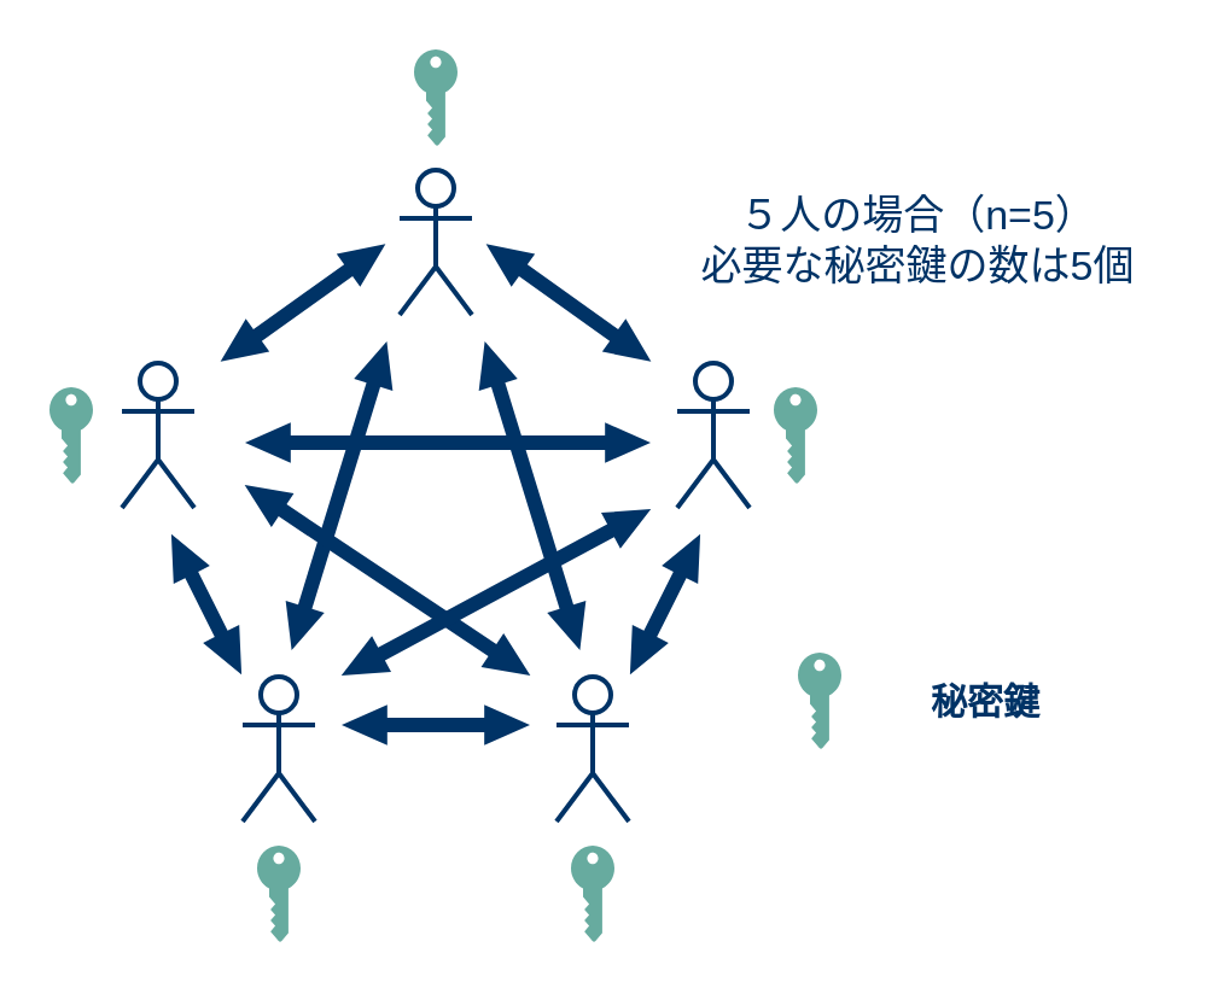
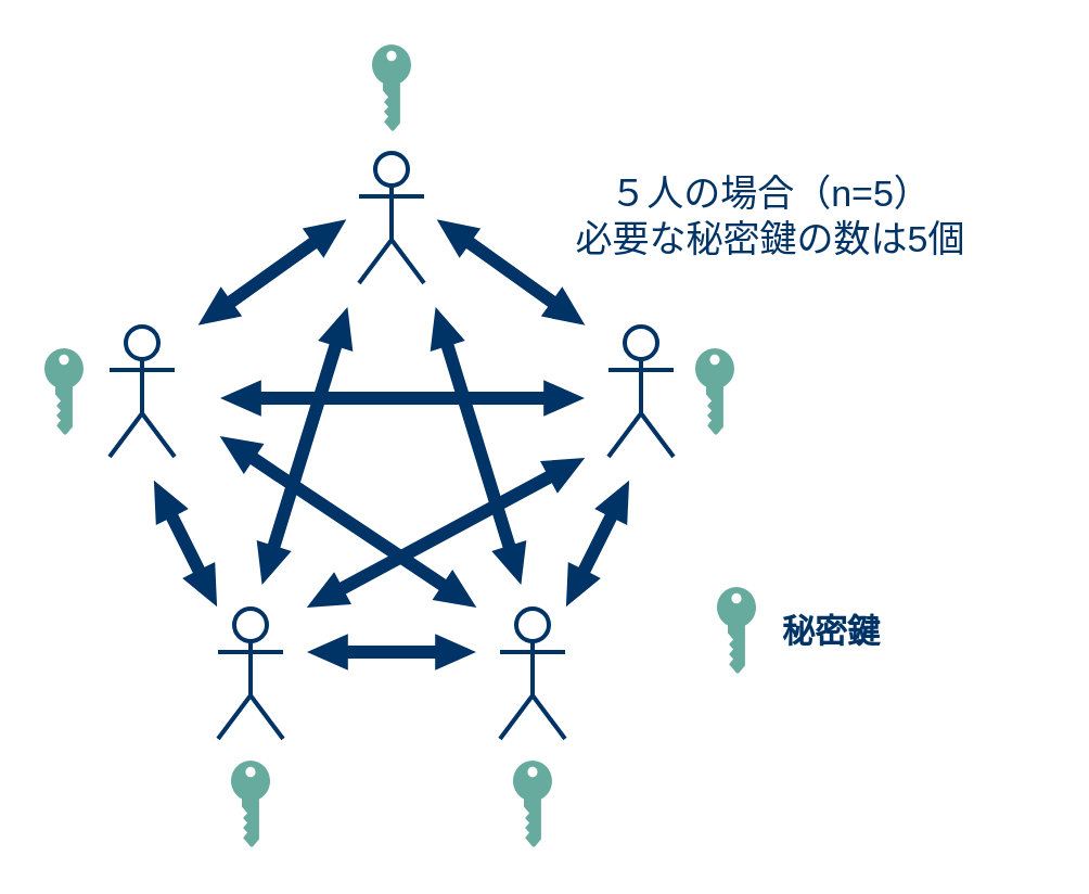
  <mxCell id="0" />
  <mxCell id="1" parent="0" />
  <mxCell id="2" value="" style="shape=umlActor;verticalLabelPosition=bottom;labelBackgroundColor=#ffffff;verticalAlign=top;html=1;outlineConnect=0;strokeColor=#003366;strokeWidth=2;" parent="1" vertex="1"><mxGeometry x="50" y="150" width="30" height="60" as="geometry" /></mxCell>
  <mxCell id="3" value="" style="shape=umlActor;verticalLabelPosition=bottom;labelBackgroundColor=#ffffff;verticalAlign=top;html=1;outlineConnect=0;strokeColor=#003366;strokeWidth=2;" parent="1" vertex="1"><mxGeometry x="280" y="150" width="30" height="60" as="geometry" /></mxCell>
  <mxCell id="4" value="" style="shape=umlActor;verticalLabelPosition=bottom;labelBackgroundColor=#ffffff;verticalAlign=top;html=1;outlineConnect=0;strokeColor=#003366;strokeWidth=2;" parent="1" vertex="1"><mxGeometry x="165" y="70" width="30" height="60" as="geometry" /></mxCell>
  <mxCell id="5" style="edgeStyle=orthogonalEdgeStyle;rounded=0;orthogonalLoop=1;jettySize=auto;html=1;shadow=0;targetPerimeterSpacing=0;strokeWidth=2;comic=0;jumpStyle=none;shape=flexArrow;width=5;endSize=5.636;endWidth=8.783;strokeColor=none;fillColor=#003366;startArrow=block;startWidth=8.783;startSize=5.636;" parent="1" edge="1"><mxGeometry relative="1" as="geometry"><mxPoint x="140" y="300" as="sourcePoint" /><mxPoint x="220" y="300" as="targetPoint" /></mxGeometry></mxCell>
  <mxCell id="6" value="" style="shape=umlActor;verticalLabelPosition=bottom;labelBackgroundColor=#ffffff;verticalAlign=top;html=1;outlineConnect=0;strokeColor=#003366;strokeWidth=2;" parent="1" vertex="1"><mxGeometry x="100" y="280" width="30" height="60" as="geometry" /></mxCell>
  <mxCell id="7" value="" style="shape=umlActor;verticalLabelPosition=bottom;labelBackgroundColor=#ffffff;verticalAlign=top;html=1;outlineConnect=0;strokeColor=#003366;strokeWidth=2;" parent="1" vertex="1"><mxGeometry x="230" y="280" width="30" height="60" as="geometry" /></mxCell>
  <mxCell id="8" style="rounded=0;orthogonalLoop=1;jettySize=auto;html=1;shadow=0;targetPerimeterSpacing=0;strokeWidth=2;comic=0;jumpStyle=none;shape=flexArrow;width=5;endSize=5.636;endWidth=8.783;strokeColor=none;fillColor=#003366;startArrow=block;startWidth=8.783;startSize=5.636;" parent="1" edge="1"><mxGeometry relative="1" as="geometry"><mxPoint x="90" y="150" as="sourcePoint" /><mxPoint x="160" y="100" as="targetPoint" /></mxGeometry></mxCell>
  <mxCell id="9" style="rounded=0;orthogonalLoop=1;jettySize=auto;html=1;shadow=0;targetPerimeterSpacing=0;strokeWidth=2;comic=0;jumpStyle=none;shape=flexArrow;width=5;endSize=5.636;endWidth=8.783;strokeColor=none;fillColor=#003366;startArrow=block;startWidth=8.783;startSize=5.636;" parent="1" edge="1"><mxGeometry relative="1" as="geometry"><mxPoint x="260" y="280" as="sourcePoint" /><mxPoint x="290" y="220" as="targetPoint" /></mxGeometry></mxCell>
  <mxCell id="10" style="rounded=0;orthogonalLoop=1;jettySize=auto;html=1;shadow=0;targetPerimeterSpacing=0;strokeWidth=2;comic=0;jumpStyle=none;shape=flexArrow;width=5;endSize=5.636;endWidth=8.783;strokeColor=none;fillColor=#003366;startArrow=block;startWidth=8.783;startSize=5.636;" parent="1" source="6" edge="1"><mxGeometry relative="1" as="geometry"><mxPoint x="90" y="300" as="sourcePoint" /><mxPoint x="70" y="220" as="targetPoint" /></mxGeometry></mxCell>
  <mxCell id="11" style="rounded=0;orthogonalLoop=1;jettySize=auto;html=1;shadow=0;targetPerimeterSpacing=0;strokeWidth=2;comic=0;jumpStyle=none;shape=flexArrow;width=5;endSize=5.636;endWidth=8.783;strokeColor=none;fillColor=#003366;startArrow=block;startWidth=8.783;startSize=5.636;" parent="1" edge="1"><mxGeometry relative="1" as="geometry"><mxPoint x="200" y="100" as="sourcePoint" /><mxPoint x="270" y="150" as="targetPoint" /></mxGeometry></mxCell>
  <mxCell id="12" style="rounded=0;orthogonalLoop=1;jettySize=auto;html=1;shadow=0;targetPerimeterSpacing=0;strokeWidth=2;comic=0;jumpStyle=none;shape=flexArrow;width=5;endSize=5.636;endWidth=8.783;strokeColor=none;fillColor=#003366;startArrow=block;startWidth=8.783;startSize=5.636;" parent="1" edge="1"><mxGeometry relative="1" as="geometry"><mxPoint x="200" y="140" as="sourcePoint" /><mxPoint x="240" y="270" as="targetPoint" /></mxGeometry></mxCell>
  <mxCell id="13" style="rounded=0;orthogonalLoop=1;jettySize=auto;html=1;shadow=0;targetPerimeterSpacing=0;strokeWidth=2;comic=0;jumpStyle=none;shape=flexArrow;width=5;endSize=5.636;endWidth=8.783;strokeColor=none;fillColor=#003366;startArrow=block;startWidth=8.783;startSize=5.636;" parent="1" edge="1"><mxGeometry relative="1" as="geometry"><mxPoint x="160" y="140" as="sourcePoint" /><mxPoint x="120" y="270" as="targetPoint" /></mxGeometry></mxCell>
  <mxCell id="14" style="rounded=0;orthogonalLoop=1;jettySize=auto;html=1;shadow=0;targetPerimeterSpacing=0;strokeWidth=2;comic=0;jumpStyle=none;shape=flexArrow;width=5;endSize=5.636;endWidth=8.783;strokeColor=none;fillColor=#003366;startArrow=block;startWidth=8.783;startSize=5.636;" parent="1" edge="1"><mxGeometry relative="1" as="geometry"><mxPoint x="100" y="200" as="sourcePoint" /><mxPoint x="220" y="280" as="targetPoint" /></mxGeometry></mxCell>
  <mxCell id="15" style="rounded=0;orthogonalLoop=1;jettySize=auto;html=1;shadow=0;targetPerimeterSpacing=0;strokeWidth=2;comic=0;jumpStyle=none;shape=flexArrow;width=5;endSize=5.636;endWidth=8.783;strokeColor=none;fillColor=#003366;startArrow=block;startWidth=8.783;startSize=5.636;" parent="1" edge="1"><mxGeometry relative="1" as="geometry"><mxPoint x="100" y="183" as="sourcePoint" /><mxPoint x="270" y="183" as="targetPoint" /></mxGeometry></mxCell>
  <mxCell id="16" style="rounded=0;orthogonalLoop=1;jettySize=auto;html=1;shadow=0;targetPerimeterSpacing=0;strokeWidth=2;comic=0;jumpStyle=none;shape=flexArrow;width=5;endSize=5.636;endWidth=8.783;strokeColor=none;fillColor=#003366;startArrow=block;startWidth=8.783;startSize=5.636;" parent="1" edge="1"><mxGeometry relative="1" as="geometry"><mxPoint x="140" y="280" as="sourcePoint" /><mxPoint x="270" y="210" as="targetPoint" /></mxGeometry></mxCell>
- <mxCell id="17" value="&lt;font color=&quot;#003366&quot;&gt;&lt;span style=&quot;font-size: 17px&quot;&gt;５人の場合（n=5）&lt;br&gt;必要な秘密鍵の数は5個&lt;br&gt;&lt;/span&gt;&lt;/font&gt;" style="text;html=1;strokeColor=none;fillColor=none;align=center;verticalAlign=middle;whiteSpace=wrap;rounded=0;dashed=1;" parent="1" vertex="1"><mxGeometry x="280" y="83" width="200" height="34" as="geometry" /></mxCell>
+ <mxCell id="17" value="&lt;font color=&quot;#003366&quot;&gt;&lt;span style=&quot;font-size: 17px&quot;&gt;５人の場合（n=5）&lt;br&gt;必要な秘密鍵の数は5個&lt;br&gt;&lt;/span&gt;&lt;/font&gt;" style="text;html=1;strokeColor=none;fillColor=none;align=center;verticalAlign=middle;whiteSpace=wrap;rounded=0;dashed=1;" parent="1" vertex="1"><mxGeometry x="255" y="83" width="200" height="34" as="geometry" /></mxCell>
  <mxCell id="18" value="" style="points=[[0,0.5,0],[0.24,0,0],[0.5,0.28,0],[0.995,0.475,0],[0.5,0.72,0],[0.24,1,0]];verticalLabelPosition=bottom;html=1;verticalAlign=top;aspect=fixed;align=center;pointerEvents=1;shape=mxgraph.cisco19.key;fillColor=#67AB9F;strokeColor=#FFFFFF;direction=south;strokeWidth=15;" vertex="1" parent="1"><mxGeometry x="171" y="20" width="18" height="40" as="geometry" /></mxCell>
  <mxCell id="19" value="" style="points=[[0,0.5,0],[0.24,0,0],[0.5,0.28,0],[0.995,0.475,0],[0.5,0.72,0],[0.24,1,0]];verticalLabelPosition=bottom;html=1;verticalAlign=top;aspect=fixed;align=center;pointerEvents=1;shape=mxgraph.cisco19.key;fillColor=#67AB9F;strokeColor=#FFFFFF;direction=south;strokeWidth=15;" vertex="1" parent="1"><mxGeometry x="20" y="160" width="18" height="40" as="geometry" /></mxCell>
  <mxCell id="20" value="" style="points=[[0,0.5,0],[0.24,0,0],[0.5,0.28,0],[0.995,0.475,0],[0.5,0.72,0],[0.24,1,0]];verticalLabelPosition=bottom;html=1;verticalAlign=top;aspect=fixed;align=center;pointerEvents=1;shape=mxgraph.cisco19.key;fillColor=#67AB9F;strokeColor=#FFFFFF;direction=south;strokeWidth=15;" vertex="1" parent="1"><mxGeometry x="106" y="350" width="18" height="40" as="geometry" /></mxCell>
  <mxCell id="21" value="" style="points=[[0,0.5,0],[0.24,0,0],[0.5,0.28,0],[0.995,0.475,0],[0.5,0.72,0],[0.24,1,0]];verticalLabelPosition=bottom;html=1;verticalAlign=top;aspect=fixed;align=center;pointerEvents=1;shape=mxgraph.cisco19.key;fillColor=#67AB9F;strokeColor=#FFFFFF;direction=south;strokeWidth=15;" vertex="1" parent="1"><mxGeometry x="236" y="350" width="18" height="40" as="geometry" /></mxCell>
  <mxCell id="22" value="" style="points=[[0,0.5,0],[0.24,0,0],[0.5,0.28,0],[0.995,0.475,0],[0.5,0.72,0],[0.24,1,0]];verticalLabelPosition=bottom;html=1;verticalAlign=top;aspect=fixed;align=center;pointerEvents=1;shape=mxgraph.cisco19.key;fillColor=#67AB9F;strokeColor=#FFFFFF;direction=south;strokeWidth=15;" vertex="1" parent="1"><mxGeometry x="320" y="160" width="18" height="40" as="geometry" /></mxCell>
  <mxCell id="23" value="" style="points=[[0,0.5,0],[0.24,0,0],[0.5,0.28,0],[0.995,0.475,0],[0.5,0.72,0],[0.24,1,0]];verticalLabelPosition=bottom;html=1;verticalAlign=top;aspect=fixed;align=center;pointerEvents=1;shape=mxgraph.cisco19.key;fillColor=#67AB9F;strokeColor=#FFFFFF;direction=south;strokeWidth=15;" vertex="1" parent="1"><mxGeometry x="330" y="270" width="18" height="40" as="geometry" /></mxCell>
- <mxCell id="24" value="&lt;font color=&quot;#003366&quot; size=&quot;1&quot;&gt;&lt;b style=&quot;font-size: 15px&quot;&gt;秘密鍵&lt;/b&gt;&lt;/font&gt;" style="text;html=1;strokeColor=none;fillColor=none;align=center;verticalAlign=middle;whiteSpace=wrap;rounded=0;dashed=1;" vertex="1" parent="1"><mxGeometry x="373" y="273" width="70" height="34" as="geometry" /></mxCell>
+ <mxCell id="24" value="&lt;font color=&quot;#003366&quot; size=&quot;1&quot;&gt;&lt;b style=&quot;font-size: 15px&quot;&gt;秘密鍵&lt;/b&gt;&lt;/font&gt;" style="text;html=1;strokeColor=none;fillColor=none;align=center;verticalAlign=middle;whiteSpace=wrap;rounded=0;dashed=1;" vertex="1" parent="1"><mxGeometry x="348" y="273" width="70" height="34" as="geometry" /></mxCell>
